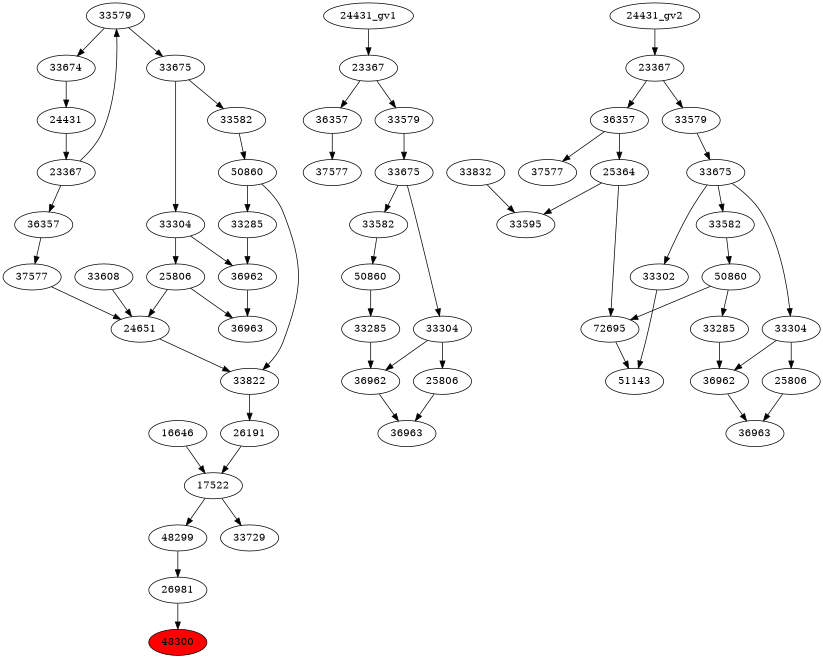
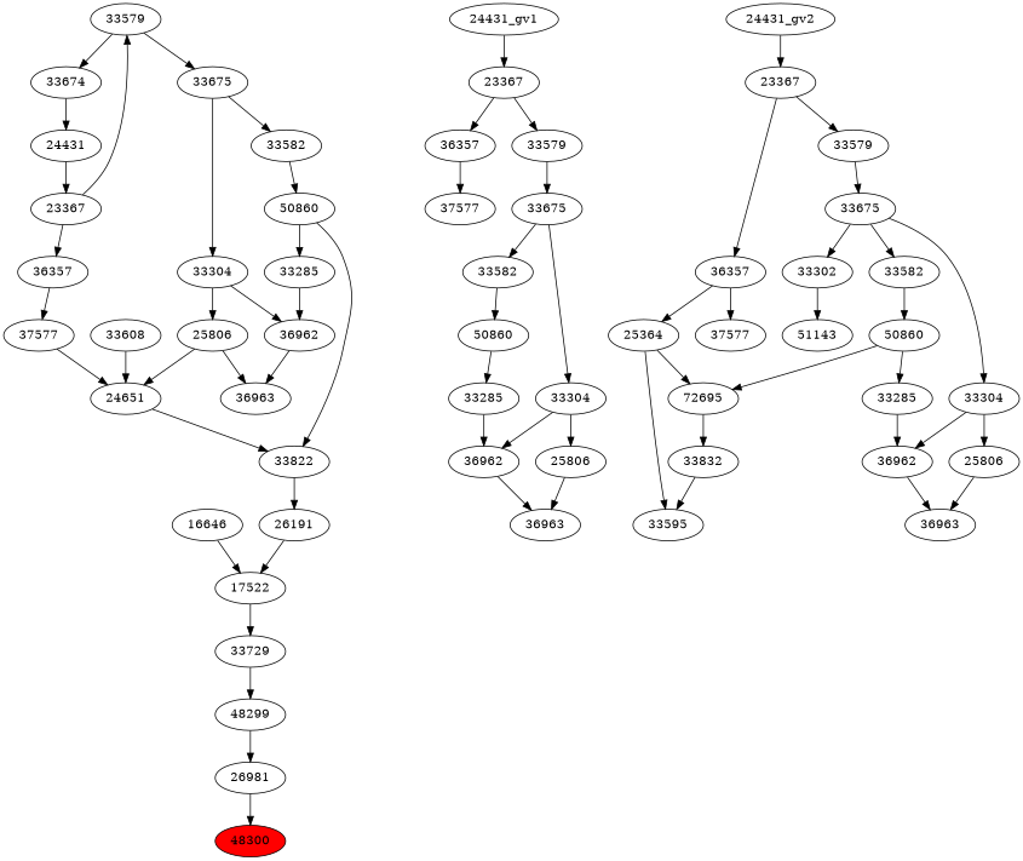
  strict digraph {
    n1 [fillcolor=red label=48300 style=filled]
    n2 [label=26981]
    n3 [label=48299]
    n4 [label=33729]
    n5 [label=17522]
    n6 [label=16646]
    n7 [label=26191]
    n8 [label=33822]
    n9 [label=36963]
    n10 [label=24651]
    n11 [label=50860]
    n12 [label=33285]
    n13 [label=36962]
    n14 [label=25806]
    n15 [label=33608]
    n16 [label=37577]
    n17 [label=33582]
    n18 [label=33304]
    n19 [label=33674]
    n20 [label=36357]
    n21 [label=33675]
    n22 [label=33579]
    n23 [label=23367]
    n24 [label=24431]
    n25 [label=36963]
    n26 [label=36962]
    n27 [label=25806]
    n28 [label=50860]
    n29 [label=33285]
    n30 [label=33582]
    n31 [label=33304]
    n32 [label=37577]
    n33 [label=36357]
    n34 [label=33675]
    n35 [label=23367]
    n36 [label=33579]
    "24431_gv1"
    n38 [label=36963]
    n39 [label=36962]
    n40 [label=25806]
    n41 [label=33285]
    n42 [label=33304]
    n43 [label=50860]
    n44 [label=72695]
    n45 [label=33832]
    n46 [label=33675]
    n47 [label=33302]
    n48 [label=33582]
    n49 [label=51143]
    n50 [label=37577]
    n51 [label=36357]
    n52 [label=25364]
    n53 [label=33595]
    n54 [label=33579]
    n55 [label=23367]
    "24431_gv2"
    subgraph sub_1 {
      n1
      n2
      n3
      n4
      n5
      n6
      n7
      n8
      n9
      n10
      n11
      n12
      n13
      n14
      n15
      n16
      n17
      n18
      n19
      n20
      n21
      n22
      n23
      n24
    }
    subgraph sub_2 {
      n25
      n26
      n27
      n28
      n29
      n30
      n31
      n32
      n33
      n34
      n35
      n36
      "24431_gv1"
    }
    subgraph sub_3 {
      n38
      n39
      n40
      n41
      n42
      n43
      n44
      n45
      n46
      n47
      n48
      n49
      n50
      n51
      n52
      n53
      n54
      n55
      "24431_gv2"
    }
    n2 -> n1
    n3 -> n2
-   n5 -> n3
+   n4 -> n3
    n5 -> n4
    n6 -> n5
    n7 -> n5
    n8 -> n7
    n10 -> n8
    n11 -> n8
    n11 -> n12
    n12 -> n13
    n13 -> n9
    n14 -> n9
    n14 -> n10
    n15 -> n10
    n16 -> n10
    n17 -> n11
    n18 -> n13
    n18 -> n14
    n19 -> n24
    n20 -> n16
    n21 -> n17
    n21 -> n18
    n22 -> n19
    n22 -> n21
    n23 -> n20
    n23 -> n22
    n24 -> n23
    n26 -> n25
    n27 -> n25
    n28 -> n29
    n29 -> n26
    n30 -> n28
    n31 -> n26
    n31 -> n27
    n33 -> n32
    n34 -> n30
    n34 -> n31
    n35 -> n33
    n35 -> n36
    n36 -> n34
    "24431_gv1" -> n35
    n39 -> n38
    n40 -> n38
    n41 -> n39
    n42 -> n39
    n42 -> n40
    n43 -> n41
    n43 -> n44
-   n44 -> n49
+   n44 -> n45
    n45 -> n53
    n46 -> n42
    n46 -> n47
    n46 -> n48
    n47 -> n49
    n48 -> n43
    n51 -> n50
    n51 -> n52
    n52 -> n44
    n52 -> n53
    n54 -> n46
    n55 -> n51
    n55 -> n54
    "24431_gv2" -> n55
  }
